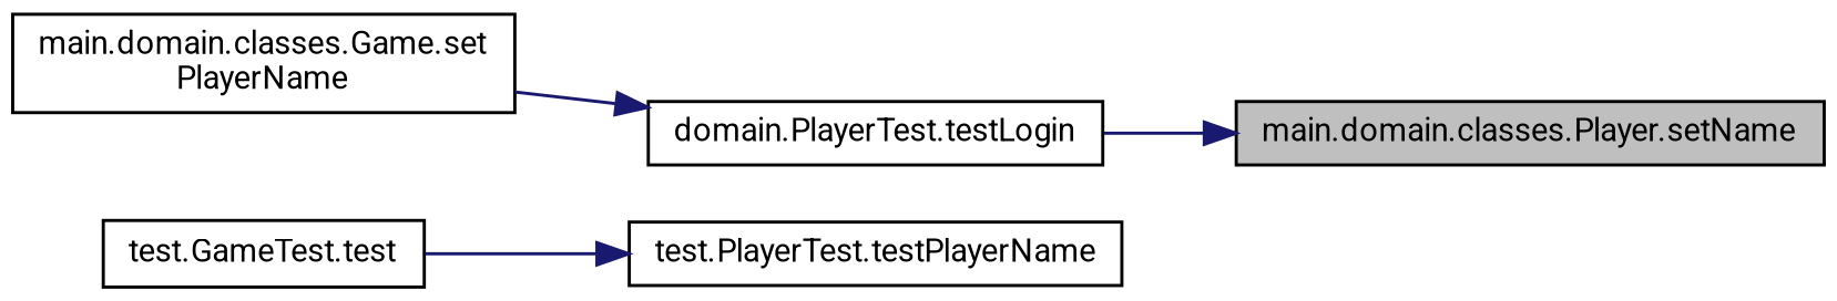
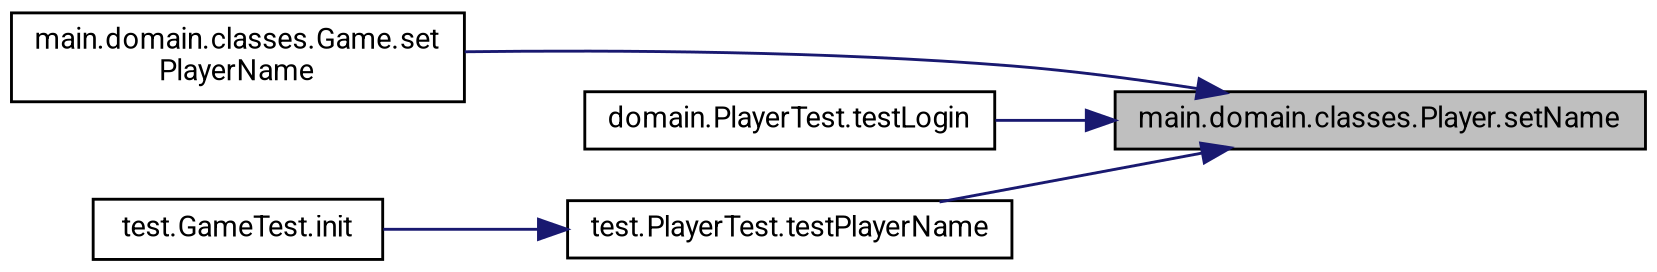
  digraph {
    fontname=Roboto
    rankdir=RL
    node [color=black fillcolor=white fontname=Roboto fontsize=10 shape=record style=filled]
    edge [color=midnightblue dir=back fontname=Roboto fontsize=10 labelfontname=Helvetica labelfontsize=10 style=solid]
    n1 [fillcolor=grey75 fontcolor=black height=0.2 label="main.domain.classes.Player.setName" width=0.4]
    n2 [height=0.2 label="main.domain.classes.Game.set\lPlayerName" width=0.4]
    n3 [height=0.2 label="domain.PlayerTest.testLogin" width=0.4]
    n4 [height=0.2 label="test.PlayerTest.testPlayerName" width=0.4]
-   n5 [height=0.2 label="test.GameTest.test" width=0.4]
-   n3 -> n2
+   n5 [height=0.2 label="test.GameTest.init" width=0.4]
+   n1 -> n2
    n1 -> n3
+   n1 -> n4
    n4 -> n5
  }
